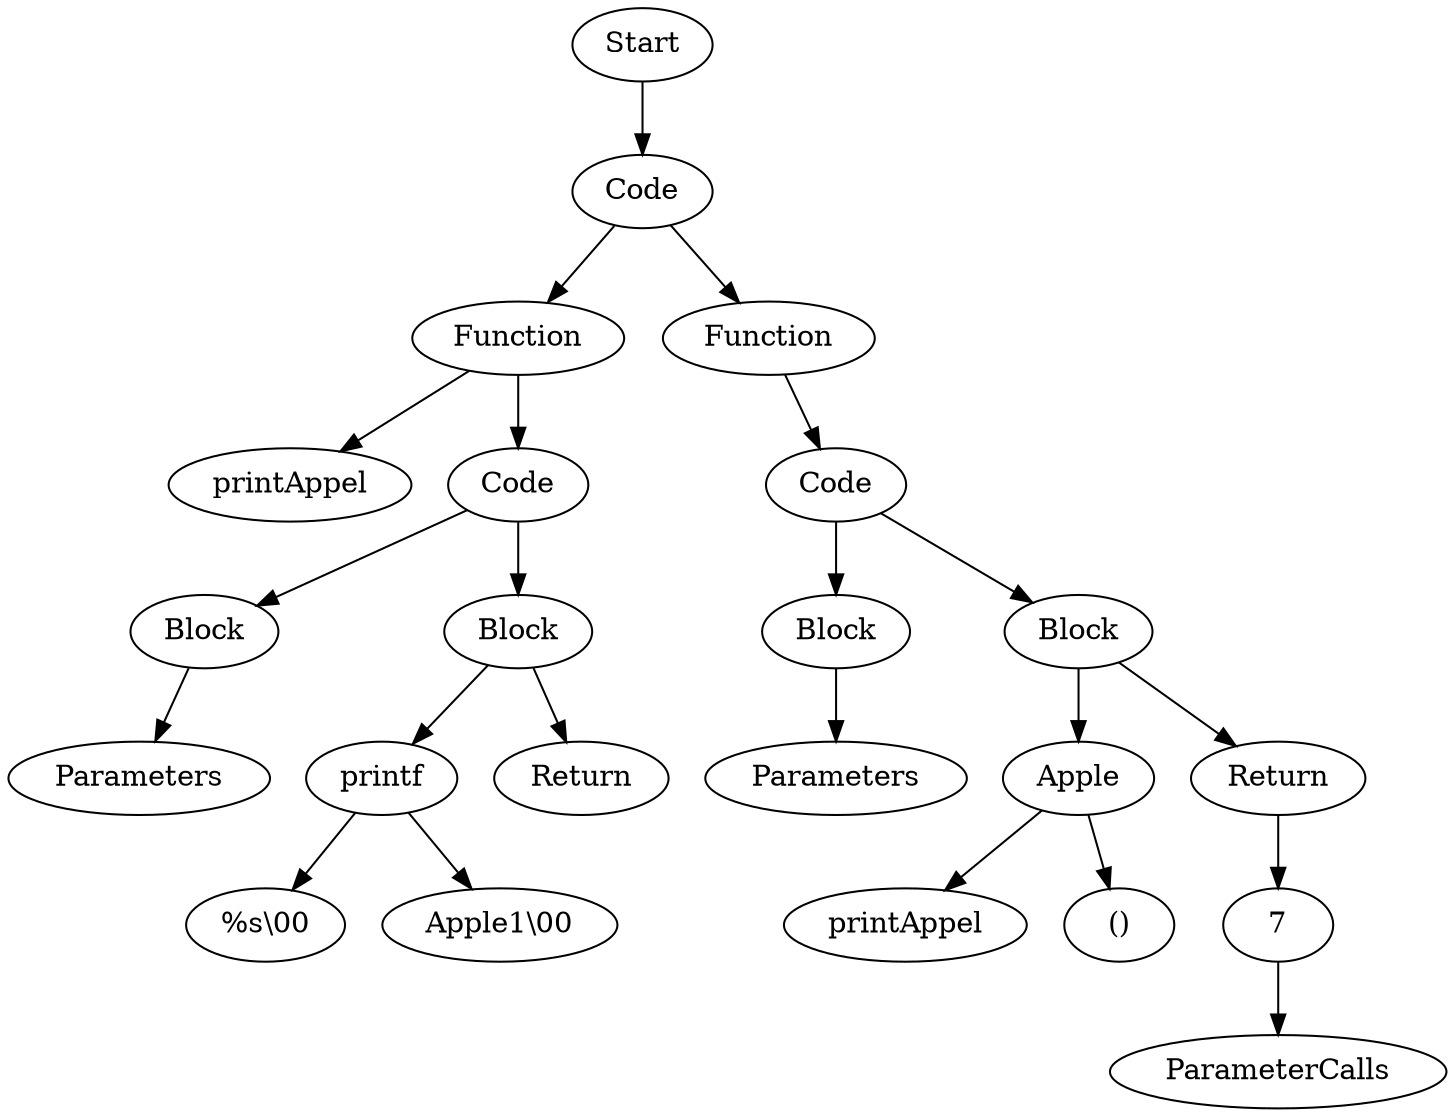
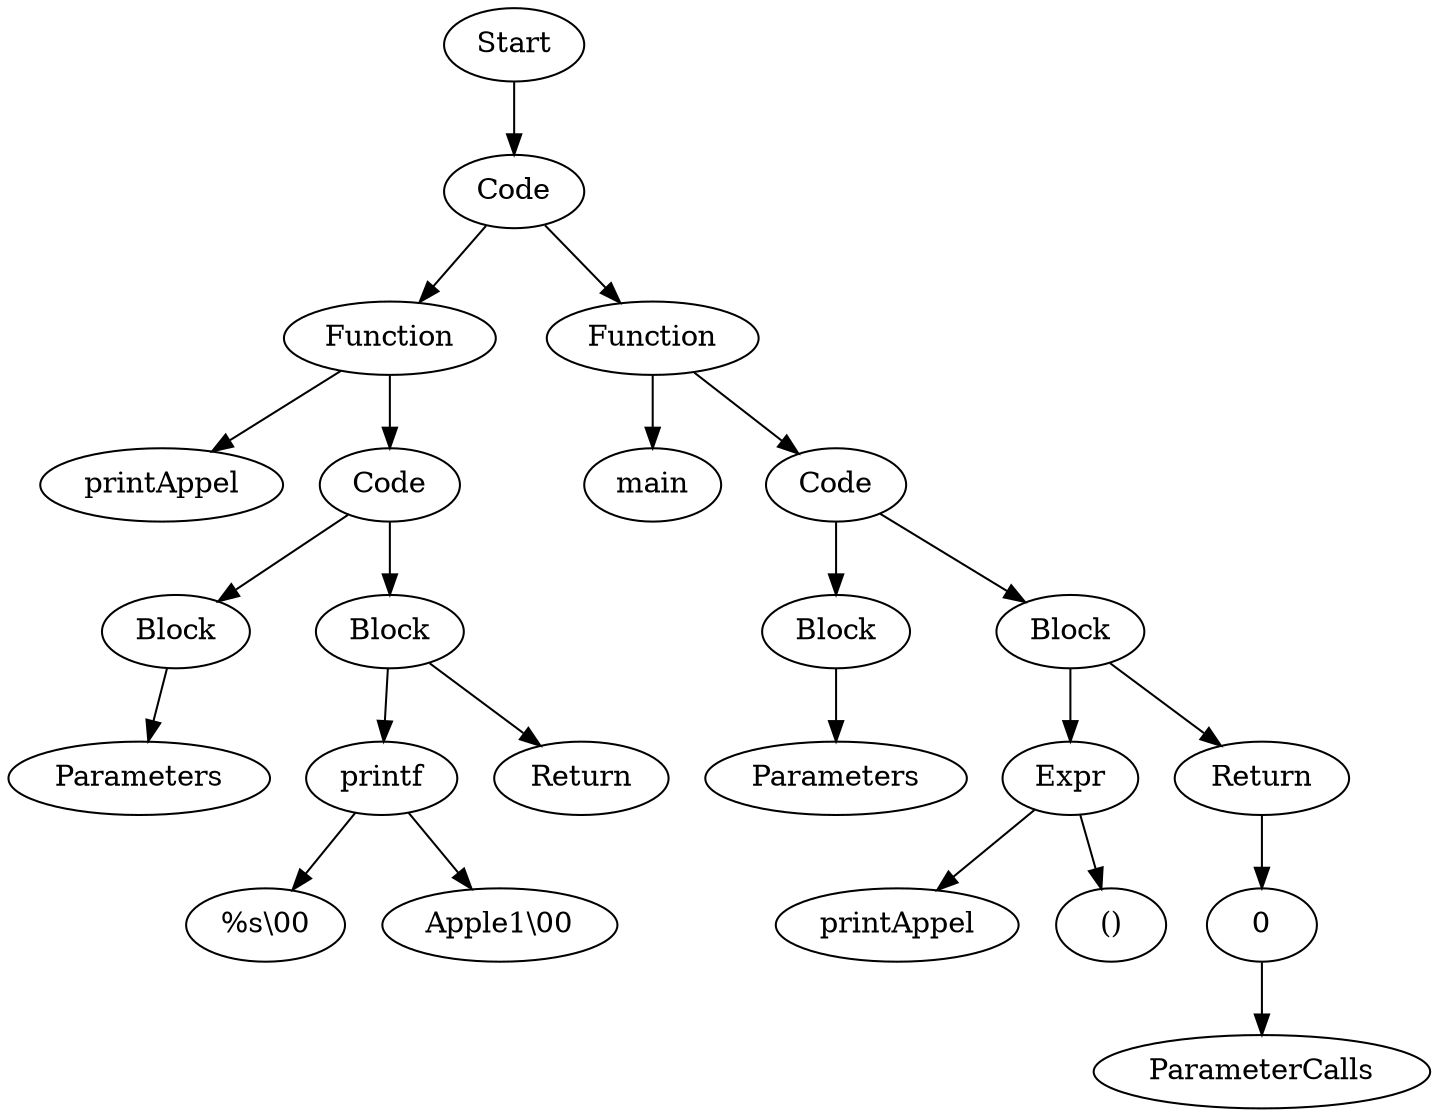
  digraph {
    n1 [label=Start]
    n2 [label=Code]
    n3 [label=Function]
    n4 [label=Function]
    n5 [label=printAppel]
    n6 [label=Code]
+   n7 [label=main]
    n8 [label=Code]
    n9 [label=Block]
    n10 [label=Block]
    n11 [label=Block]
    n12 [label=Block]
    n13 [label=Parameters]
    n14 [label=printf]
    n15 [label=Return]
    n16 [label="%s\\00"]
    n17 [label="Apple1\\00"]
    n18 [label=Parameters]
-   n19 [label=Apple]
+   n19 [label=Expr]
    n20 [label=Return]
    n21 [label=printAppel]
    n22 [label="()"]
-   n23 [label=7]
+   n23 [label=0]
    n24 [label=ParameterCalls]
    n1 -> n2
    n2 -> n3
    n2 -> n4
    n3 -> n5
    n3 -> n6
+   n4 -> n7
    n4 -> n8
    n6 -> n9
    n6 -> n10
    n8 -> n11
    n8 -> n12
    n9 -> n13
    n10 -> n14
    n10 -> n15
    n11 -> n18
    n12 -> n19
    n12 -> n20
    n14 -> n16
    n14 -> n17
    n19 -> n21
    n19 -> n22
    n20 -> n23
    n23 -> n24
  }
